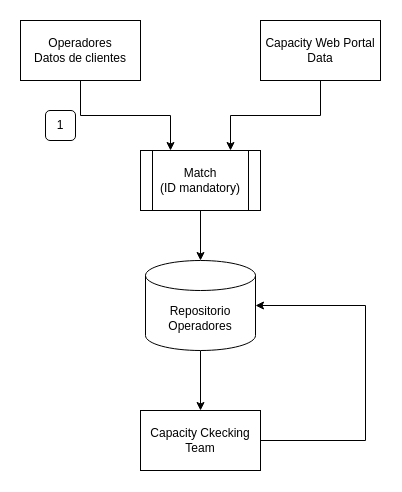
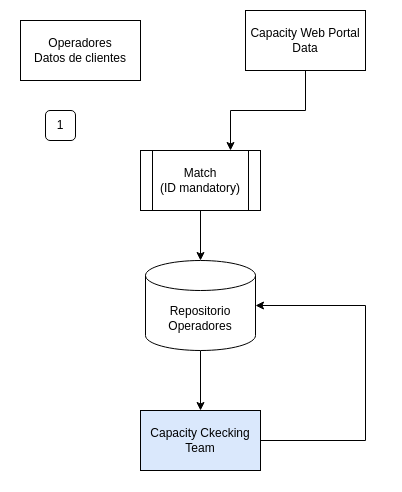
  <mxCell id="0" />
  <mxCell id="1" parent="0" />
- <mxCell id="2" style="edgeStyle=orthogonalEdgeStyle;rounded=0;orthogonalLoop=1;jettySize=auto;html=1;exitX=0.5;exitY=1;exitDx=0;exitDy=0;entryX=0.25;entryY=0;entryDx=0;entryDy=0;" edge="1" parent="1" source="3" target="9"><mxGeometry relative="1" as="geometry" /></mxCell>
  <mxCell id="3" value="Operadores&lt;br&gt;Datos de clientes" style="rounded=0;whiteSpace=wrap;html=1;" vertex="1" parent="1"><mxGeometry x="20" y="20" width="120" height="60" as="geometry" /></mxCell>
  <mxCell id="4" style="edgeStyle=orthogonalEdgeStyle;rounded=0;orthogonalLoop=1;jettySize=auto;html=1;exitX=0.5;exitY=1;exitDx=0;exitDy=0;entryX=0.75;entryY=0;entryDx=0;entryDy=0;" edge="1" parent="1" source="5" target="9"><mxGeometry relative="1" as="geometry" /></mxCell>
- <mxCell id="5" value="Capacity Web Portal&lt;br&gt;Data" style="rounded=0;whiteSpace=wrap;html=1;" vertex="1" parent="1"><mxGeometry x="260" y="20" width="120" height="60" as="geometry" /></mxCell>
+ <mxCell id="5" value="Capacity Web Portal&lt;br&gt;Data" style="rounded=0;whiteSpace=wrap;html=1;" vertex="1" parent="1"><mxGeometry x="245" y="10" width="120" height="60" as="geometry" /></mxCell>
  <mxCell id="6" style="edgeStyle=orthogonalEdgeStyle;rounded=0;orthogonalLoop=1;jettySize=auto;html=1;exitX=0.5;exitY=1;exitDx=0;exitDy=0;exitPerimeter=0;" edge="1" parent="1" source="7" target="11"><mxGeometry relative="1" as="geometry" /></mxCell>
  <mxCell id="7" value="Repositorio&lt;br&gt;Operadores" style="shape=cylinder3;whiteSpace=wrap;html=1;boundedLbl=1;backgroundOutline=1;size=15;" vertex="1" parent="1"><mxGeometry x="145" y="260" width="110" height="90" as="geometry" /></mxCell>
  <mxCell id="8" style="edgeStyle=orthogonalEdgeStyle;rounded=0;orthogonalLoop=1;jettySize=auto;html=1;exitX=0.5;exitY=1;exitDx=0;exitDy=0;entryX=0.5;entryY=0;entryDx=0;entryDy=0;entryPerimeter=0;" edge="1" parent="1" source="9" target="7"><mxGeometry relative="1" as="geometry" /></mxCell>
  <mxCell id="9" value="Match&lt;br&gt;(ID mandatory)" style="shape=process;whiteSpace=wrap;html=1;backgroundOutline=1;" vertex="1" parent="1"><mxGeometry x="140" y="150" width="120" height="60" as="geometry" /></mxCell>
  <mxCell id="10" style="edgeStyle=orthogonalEdgeStyle;rounded=0;orthogonalLoop=1;jettySize=auto;html=1;exitX=1;exitY=0.5;exitDx=0;exitDy=0;entryX=1;entryY=0.5;entryDx=0;entryDy=0;entryPerimeter=0;" edge="1" parent="1" source="11" target="7"><mxGeometry relative="1" as="geometry"><Array as="points"><mxPoint x="365" y="440" /><mxPoint x="365" y="305" /></Array></mxGeometry></mxCell>
- <mxCell id="11" value="Capacity Ckecking Team" style="rounded=0;whiteSpace=wrap;html=1;" vertex="1" parent="1"><mxGeometry x="140" y="410" width="120" height="60" as="geometry" /></mxCell>
+ <mxCell id="11" value="Capacity Ckecking Team" style="rounded=0;whiteSpace=wrap;html=1;fillColor=#dae8fc;" vertex="1" parent="1"><mxGeometry x="140" y="410" width="120" height="60" as="geometry" /></mxCell>
  <mxCell id="12" value="1" style="whiteSpace=wrap;html=1;aspect=fixed;rounded=1;" vertex="1" parent="1"><mxGeometry x="45" y="110" width="30" height="30" as="geometry" /></mxCell>
